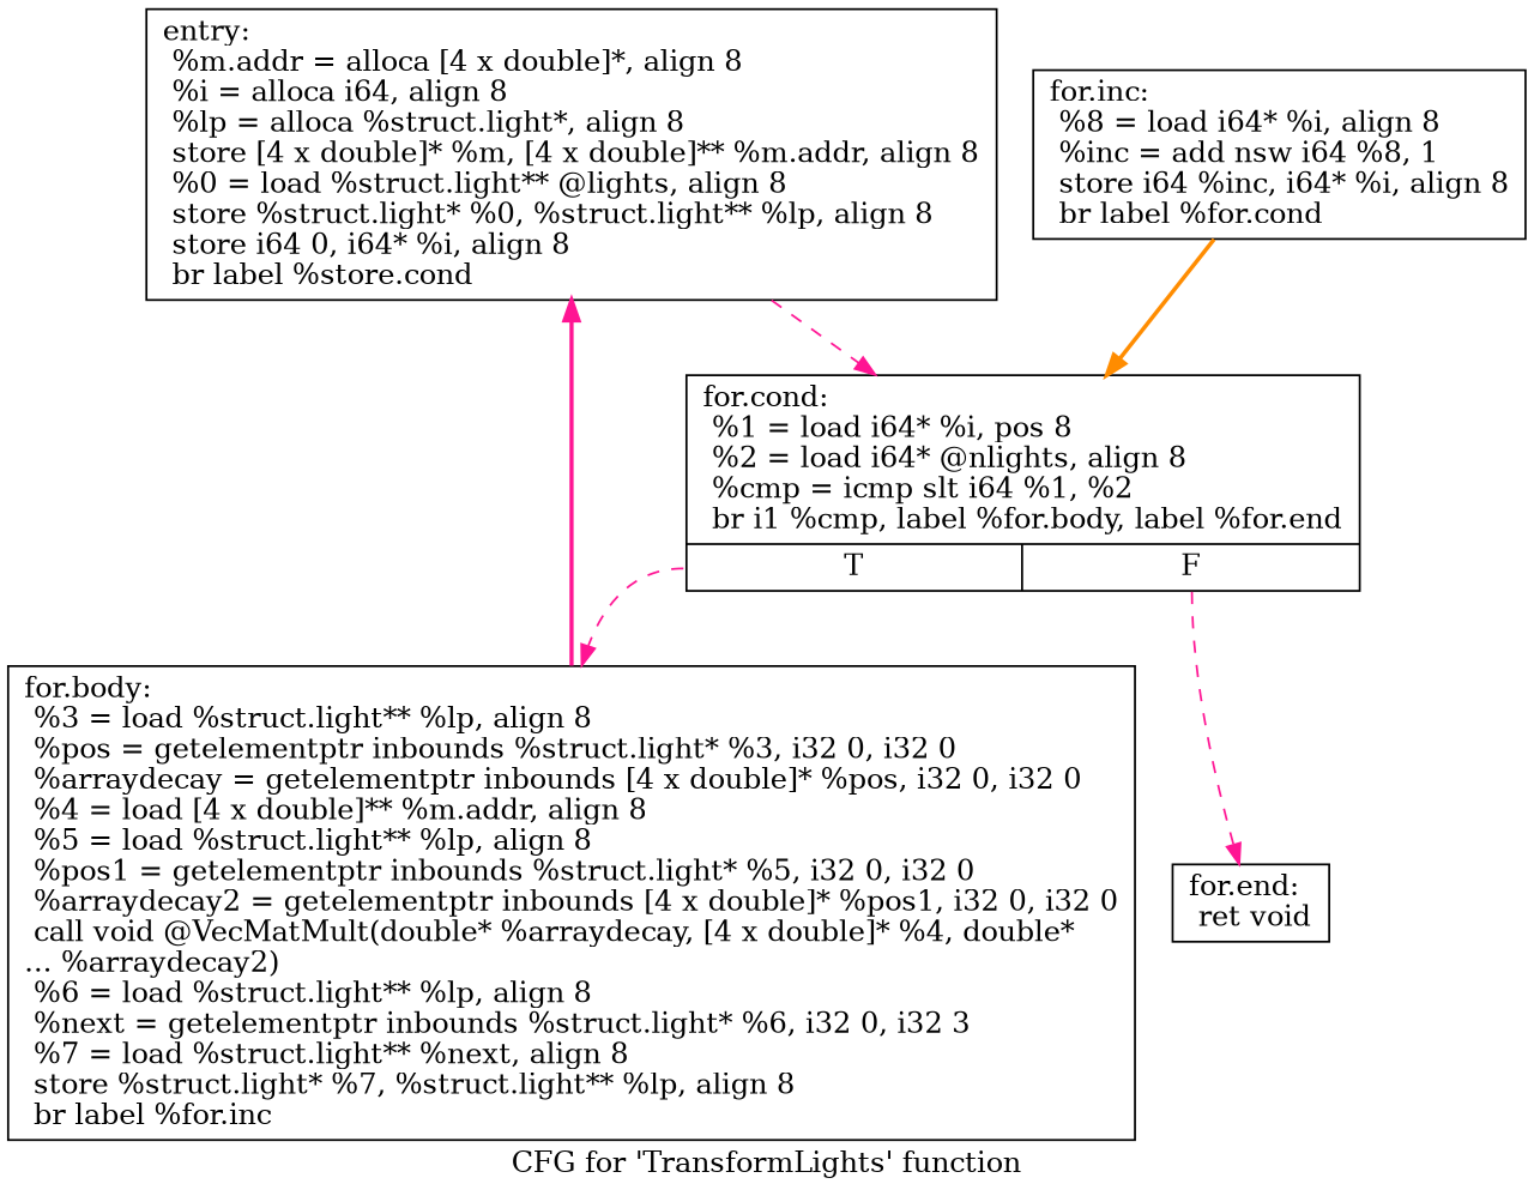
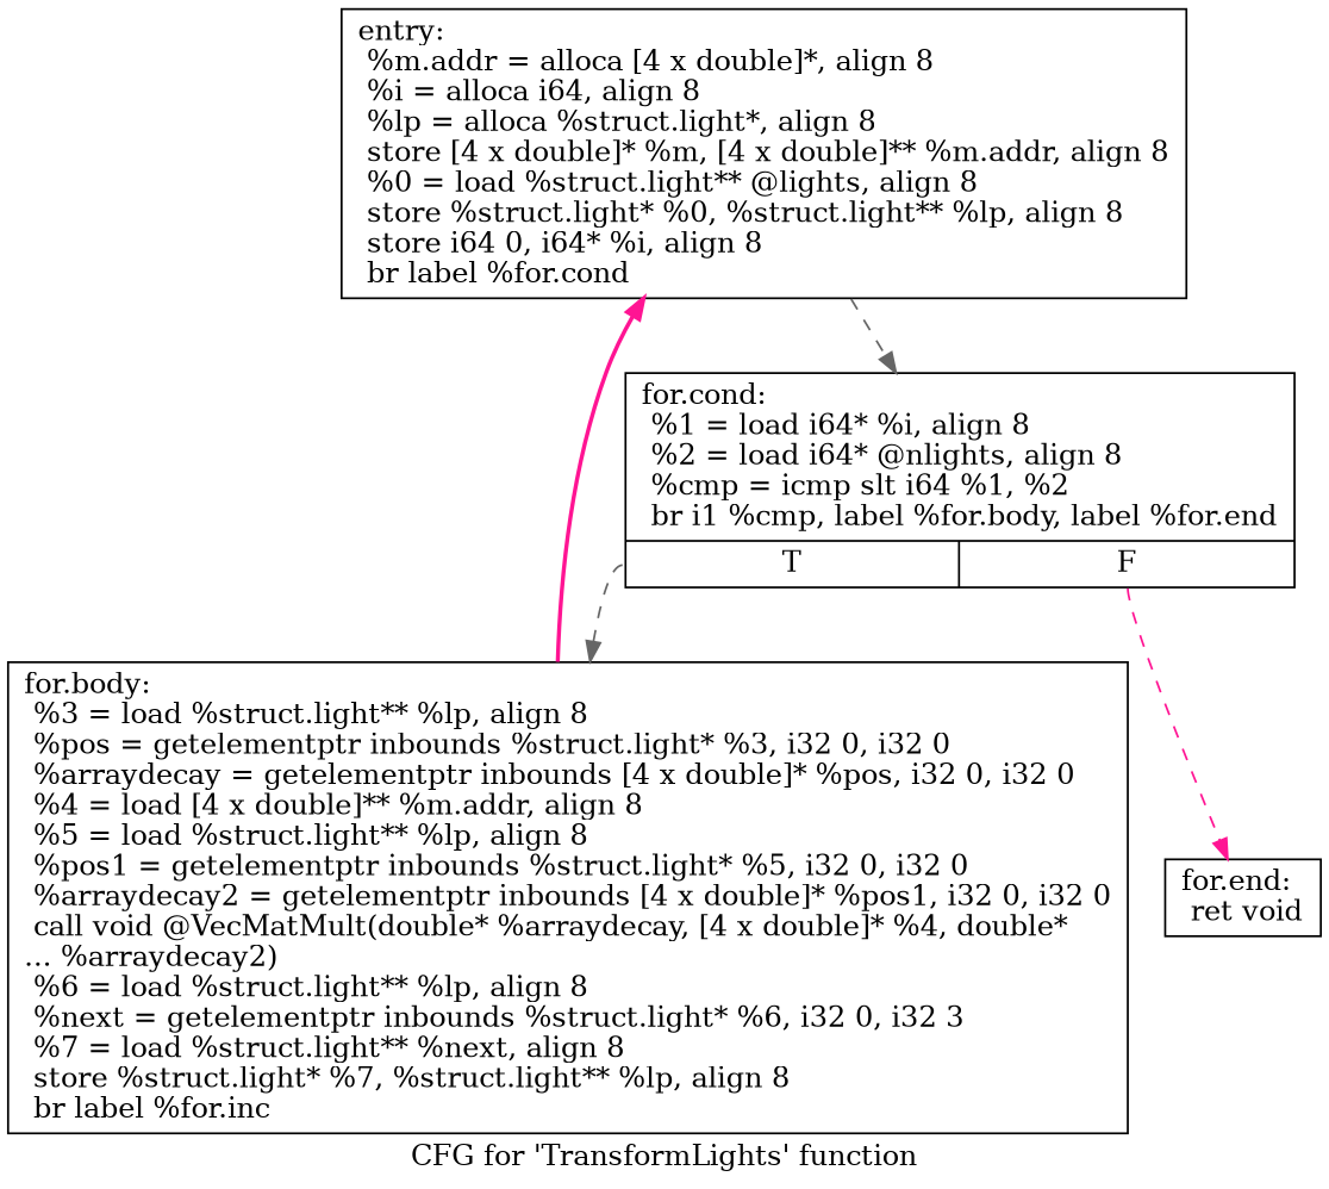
  digraph {
    label="CFG for 'TransformLights' function"
    node [shape=record]
    edge [color=gray40 style=dashed]
-   n1 [label="{entry:\l  %m.addr = alloca [4 x double]*, align 8\l  %i = alloca i64, align 8\l  %lp = alloca %struct.light*, align 8\l  store [4 x double]* %m, [4 x double]** %m.addr, align 8\l  %0 = load %struct.light** @lights, align 8\l  store %struct.light* %0, %struct.light** %lp, align 8\l  store i64 0, i64* %i, align 8\l  br label %store.cond\l}"]
-   n2 [label="{for.cond:                                         \l  %1 = load i64* %i, pos 8\l  %2 = load i64* @nlights, align 8\l  %cmp = icmp slt i64 %1, %2\l  br i1 %cmp, label %for.body, label %for.end\l|{<s0>T|<s1>F}}"]
+   n1 [label="{entry:\l  %m.addr = alloca [4 x double]*, align 8\l  %i = alloca i64, align 8\l  %lp = alloca %struct.light*, align 8\l  store [4 x double]* %m, [4 x double]** %m.addr, align 8\l  %0 = load %struct.light** @lights, align 8\l  store %struct.light* %0, %struct.light** %lp, align 8\l  store i64 0, i64* %i, align 8\l  br label %for.cond\l}"]
+   n2 [label="{for.cond:                                         \l  %1 = load i64* %i, align 8\l  %2 = load i64* @nlights, align 8\l  %cmp = icmp slt i64 %1, %2\l  br i1 %cmp, label %for.body, label %for.end\l|{<s0>T|<s1>F}}"]
    n3 [label="{for.body:                                         \l  %3 = load %struct.light** %lp, align 8\l  %pos = getelementptr inbounds %struct.light* %3, i32 0, i32 0\l  %arraydecay = getelementptr inbounds [4 x double]* %pos, i32 0, i32 0\l  %4 = load [4 x double]** %m.addr, align 8\l  %5 = load %struct.light** %lp, align 8\l  %pos1 = getelementptr inbounds %struct.light* %5, i32 0, i32 0\l  %arraydecay2 = getelementptr inbounds [4 x double]* %pos1, i32 0, i32 0\l  call void @VecMatMult(double* %arraydecay, [4 x double]* %4, double*\l... %arraydecay2)\l  %6 = load %struct.light** %lp, align 8\l  %next = getelementptr inbounds %struct.light* %6, i32 0, i32 3\l  %7 = load %struct.light** %next, align 8\l  store %struct.light* %7, %struct.light** %lp, align 8\l  br label %for.inc\l}"]
    n4 [label="{for.end:                                          \l  ret void\l}"]
-   n5 [label="{for.inc:                                          \l  %8 = load i64* %i, align 8\l  %inc = add nsw i64 %8, 1\l  store i64 %inc, i64* %i, align 8\l  br label %for.cond\l}"]
-   n1 -> n2 [color=deeppink]
-   n2 -> n3 [color=deeppink tailport=s0]
+   n1 -> n2
+   n2 -> n3 [tailport=s0]
    n2 -> n4 [color=deeppink tailport=s1]
    n3 -> n1 [color=deeppink style=bold]
-   n5 -> n2 [color=darkorange style=bold]
  }
